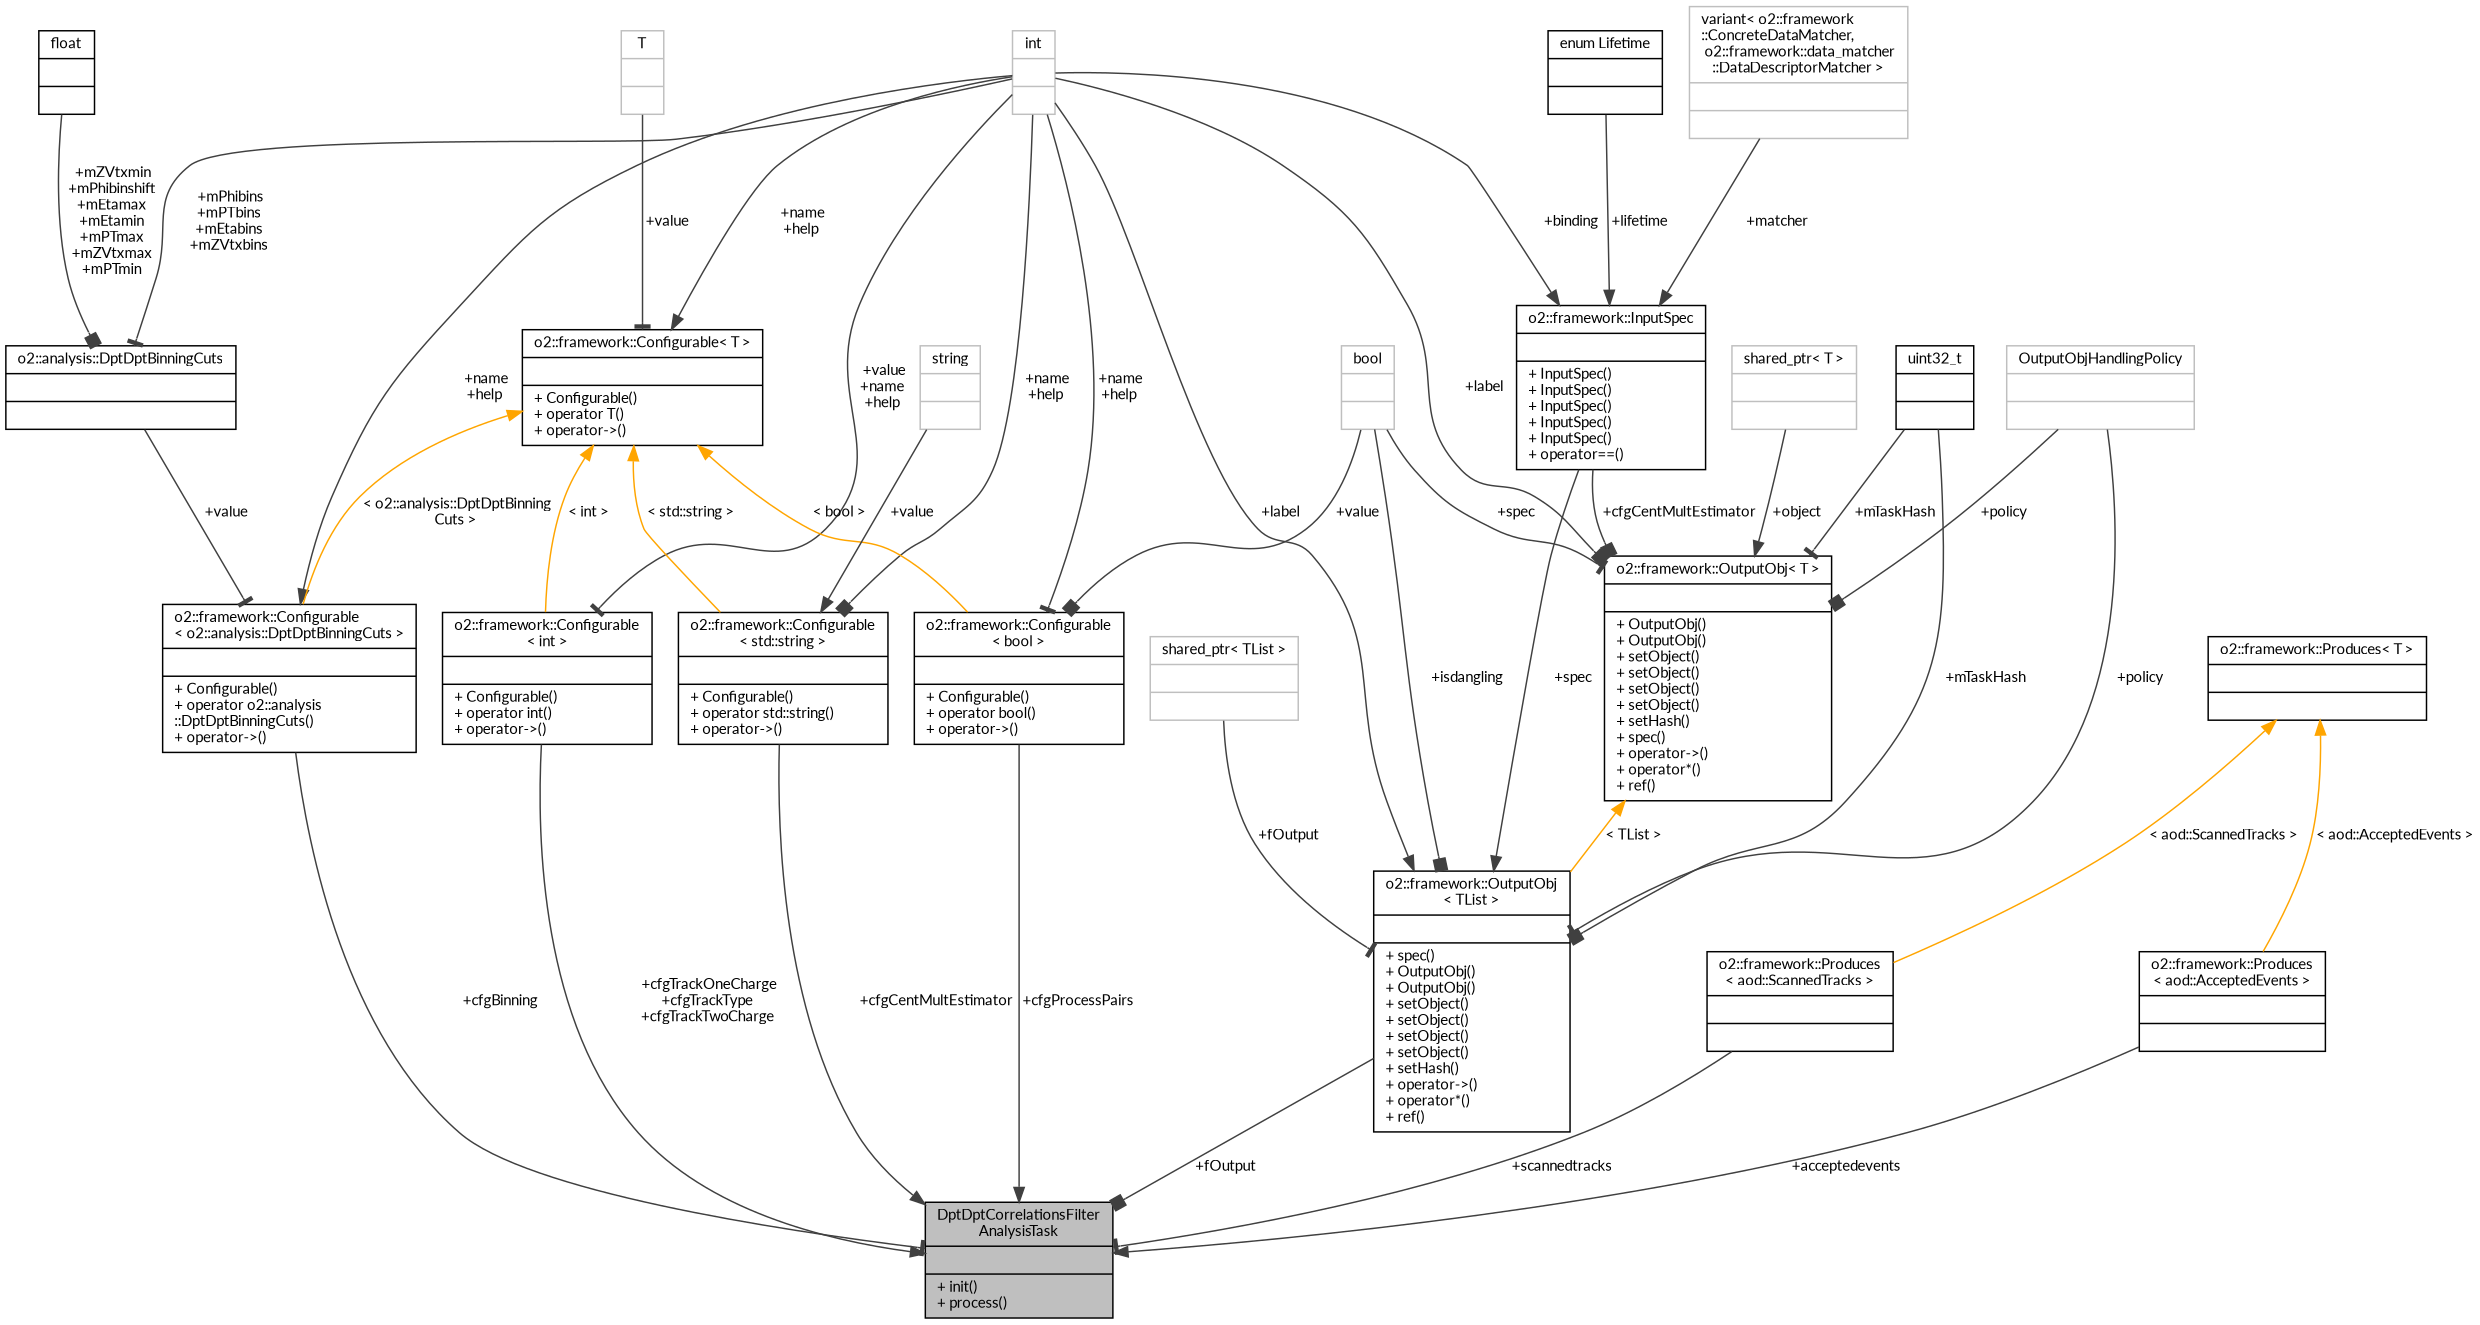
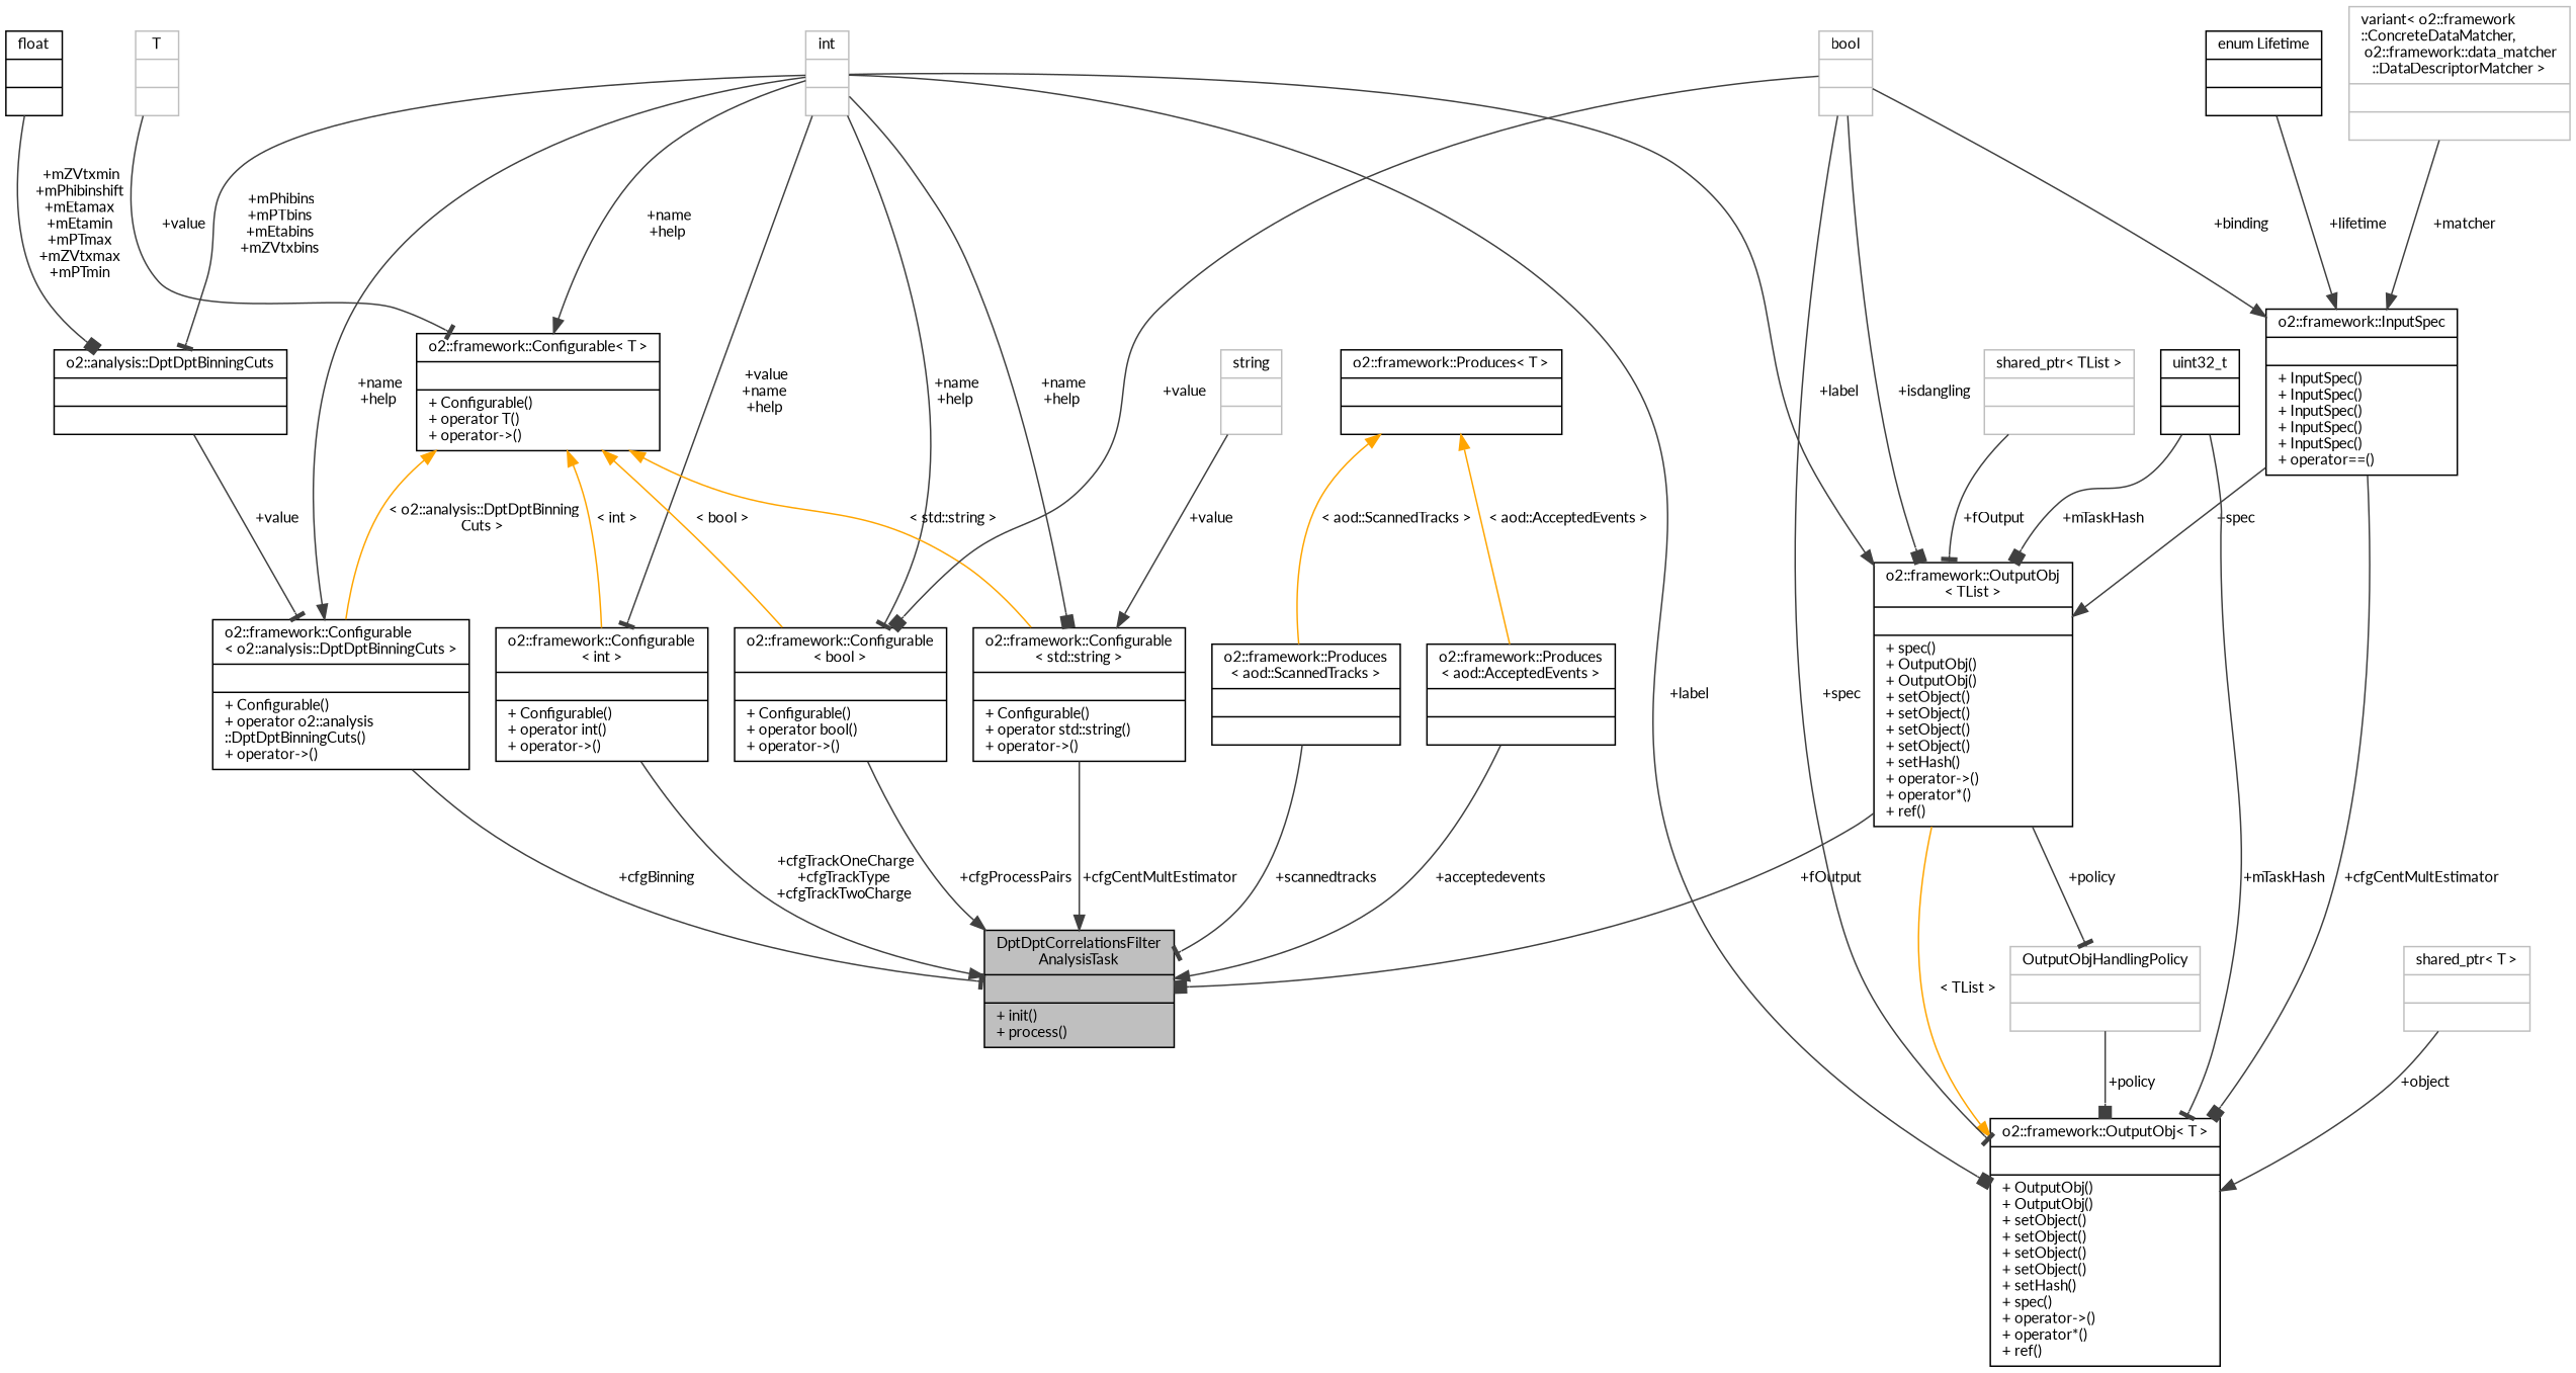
  digraph {
    fontname=Lato
    node [color=black fontname=Lato fontsize=10 shape=record]
    edge [arrowhead=normal color=grey25 fontname=Lato fontsize=10 labelfontname=Helvetica labelfontsize=10 style=solid]
    n1 [fillcolor=grey75 fontcolor=black height=0.2 label="{DptDptCorrelationsFilter\lAnalysisTask\n||+ init()\l+ process()\l}" style=filled width=0.4]
    n2 [height=0.2 label="{o2::framework::Configurable\l\< int \>\n||+ Configurable()\l+ operator int()\l+ operator-\>()\l}" width=0.4]
    n3 [color=grey75 height=0.2 label="{int\n||}" width=0.4]
    n4 [height=0.2 label="{o2::framework::Configurable\< T \>\n||+ Configurable()\l+ operator T()\l+ operator-\>()\l}" width=0.4]
    n5 [height=0.2 label="{o2::framework::Configurable\l\< bool \>\n||+ Configurable()\l+ operator bool()\l+ operator-\>()\l}" width=0.4]
    n6 [height=0.2 label="{o2::framework::Configurable\l\< std::string \>\n||+ Configurable()\l+ operator std::string()\l+ operator-\>()\l}" width=0.4]
    n7 [height=0.2 label="{o2::framework::Configurable\l\< o2::analysis::DptDptBinningCuts \>\n||+ Configurable()\l+ operator o2::analysis\l::DptDptBinningCuts()\l+ operator-\>()\l}" width=0.4]
    n8 [height=0.2 label="{o2::analysis::DptDptBinningCuts\n||}" width=0.4]
    n9 [height=0.2 label="{o2::framework::OutputObj\l\< TList \>\n||+ spec()\l+ OutputObj()\l+ OutputObj()\l+ setObject()\l+ setObject()\l+ setObject()\l+ setObject()\l+ setHash()\l+ operator-\>()\l+ operator*()\l+ ref()\l}" width=0.4]
    n10 [height=0.2 label="{o2::framework::InputSpec\n||+ InputSpec()\l+ InputSpec()\l+ InputSpec()\l+ InputSpec()\l+ InputSpec()\l+ operator==()\l}" width=0.4]
    n11 [height=0.2 label="{o2::framework::OutputObj\< T \>\n||+ OutputObj()\l+ OutputObj()\l+ setObject()\l+ setObject()\l+ setObject()\l+ setObject()\l+ setHash()\l+ spec()\l+ operator-\>()\l+ operator*()\l+ ref()\l}" width=0.4]
    n12 [color=grey75 height=0.2 label="{T\n||}" width=0.4]
    n13 [color=grey75 height=0.2 label="{bool\n||}" width=0.4]
    n14 [height=0.2 label="{o2::framework::Produces\l\< aod::AcceptedEvents \>\n||}" width=0.4]
    n15 [height=0.2 label="{o2::framework::Produces\< T \>\n||}" width=0.4]
    n16 [height=0.2 label="{o2::framework::Produces\l\< aod::ScannedTracks \>\n||}" width=0.4]
    n17 [color=grey75 height=0.2 label="{string\n||}" width=0.4]
    n18 [height=0.2 label="{float\n||}" width=0.4]
    n19 [color=grey75 height=0.2 label="{shared_ptr\< TList \>\n||}" width=0.4]
    n20 [color=grey75 height=0.2 label="{OutputObjHandlingPolicy\n||}" width=0.4]
    n21 [height=0.2 label="{uint32_t\n||}" width=0.4]
    n22 [height=0.2 label="{enum Lifetime\n||}" width=0.4]
    n23 [color=grey75 height=0.2 label="{variant\< o2::framework\l::ConcreteDataMatcher,\l o2::framework::data_matcher\l::DataDescriptorMatcher \>\n||}" width=0.4]
    n24 [color=grey75 height=0.2 label="{shared_ptr\< T \>\n||}" width=0.4]
    n2 -> n1 [label=" +cfgTrackOneCharge\n+cfgTrackType\n+cfgTrackTwoCharge"]
    n3 -> n2 [arrowhead=tee label=" +value\n+name\n+help"]
    n3 -> n4 [label=" +name\n+help"]
    n3 -> n5 [arrowhead=tee label=" +name\n+help"]
    n3 -> n6 [arrowhead=box label=" +name\n+help"]
    n3 -> n7 [label=" +name\n+help"]
    n3 -> n8 [arrowhead=tee label=" +mPhibins\n+mPTbins\n+mEtabins\n+mZVtxbins"]
    n3 -> n9 [label=" +label"]
-   n3 -> n10 [label=" +binding"]
+   n13 -> n10 [label=" +binding"]
    n3 -> n11 [arrowhead=box label=" +label"]
    n4 -> n2 [color=orange dir=back label=" \< int \>" arrowhead=""]
    n4 -> n5 [color=orange dir=back label=" \< bool \>" arrowhead=""]
    n4 -> n6 [color=orange dir=back label=" \< std::string \>" arrowhead=""]
    n4 -> n7 [color=orange dir=back label=" \< o2::analysis::DptDptBinning\lCuts \>" arrowhead=""]
    n5 -> n1 [label=" +cfgProcessPairs"]
    n6 -> n1 [label=" +cfgCentMultEstimator"]
    n7 -> n1 [arrowhead=tee label=" +cfgBinning"]
    n8 -> n7 [arrowhead=tee label=" +value"]
    n9 -> n1 [arrowhead=box label=" +fOutput"]
    n10 -> n9 [label=" +spec"]
    n10 -> n11 [arrowhead=box label=" +cfgCentMultEstimator"]
    n11 -> n9 [color=orange dir=back label=" \< TList \>" arrowhead=""]
    n12 -> n4 [arrowhead=tee label=" +value"]
    n13 -> n5 [arrowhead=box label=" +value"]
    n13 -> n9 [arrowhead=box label=" +isdangling"]
    n13 -> n11 [arrowhead=tee label=" +spec"]
    n14 -> n1 [label=" +acceptedevents"]
    n15 -> n14 [color=orange dir=back label=" \< aod::AcceptedEvents \>" arrowhead=""]
    n15 -> n16 [color=orange dir=back label=" \< aod::ScannedTracks \>" arrowhead=""]
    n16 -> n1 [arrowhead=tee label=" +scannedtracks"]
    n17 -> n6 [label=" +value"]
    n18 -> n8 [arrowhead=box label=" +mZVtxmin\n+mPhibinshift\n+mEtamax\n+mEtamin\n+mPTmax\n+mZVtxmax\n+mPTmin"]
    n19 -> n9 [arrowhead=tee label=" +fOutput"]
-   n20 -> n9 [arrowhead=tee label=" +policy"]
+   n9 -> n20 [arrowhead=tee label=" +policy"]
    n20 -> n11 [arrowhead=box label=" +policy"]
    n21 -> n9 [arrowhead=box label=" +mTaskHash"]
    n21 -> n11 [arrowhead=tee label=" +mTaskHash"]
    n22 -> n10 [label=" +lifetime"]
    n23 -> n10 [label=" +matcher"]
    n24 -> n11 [label=" +object"]
  }
